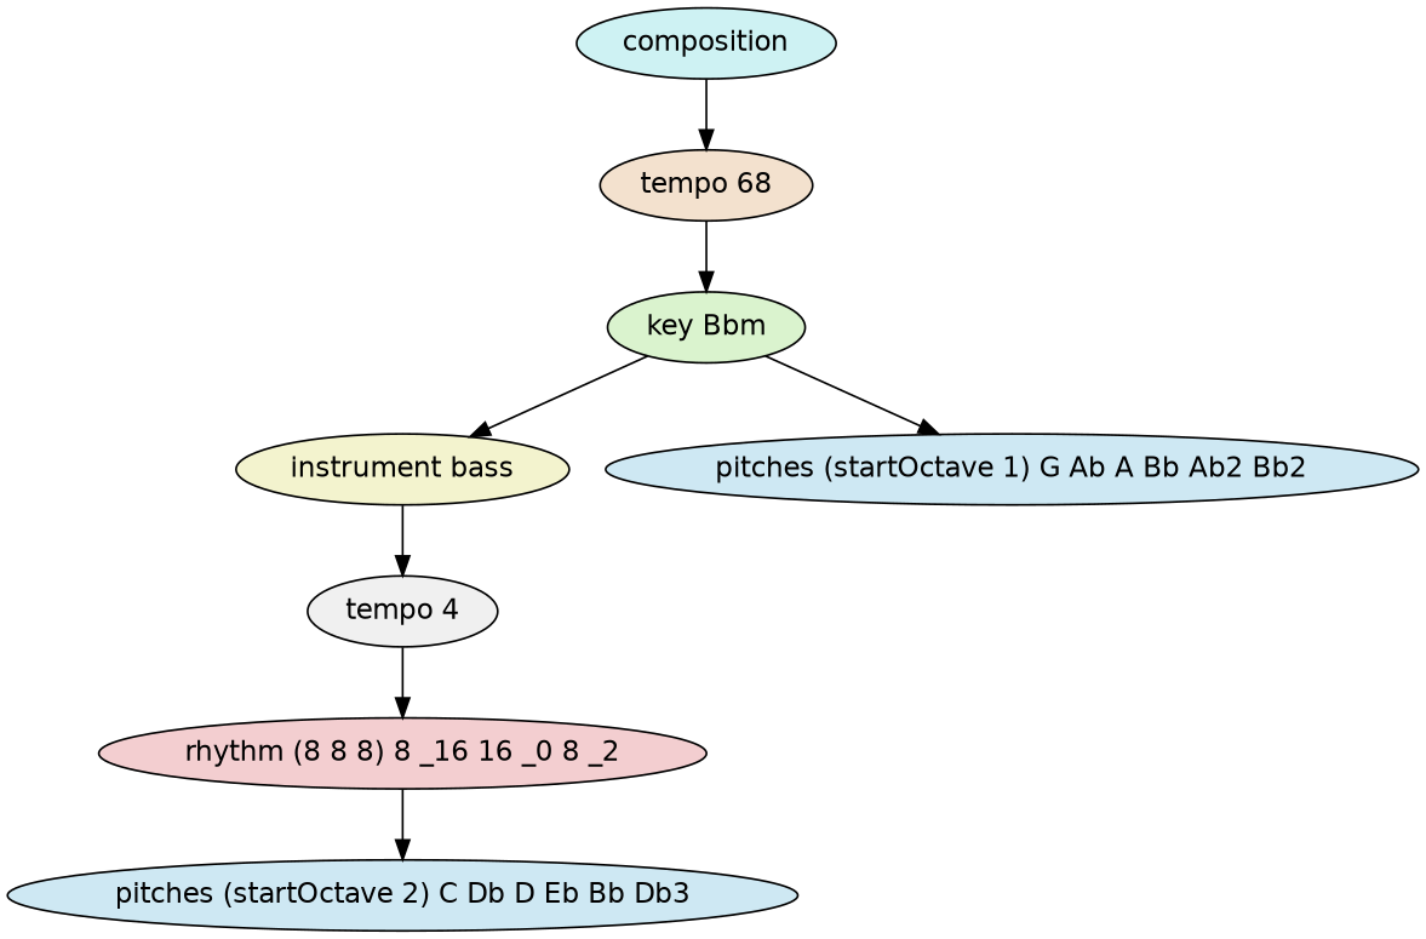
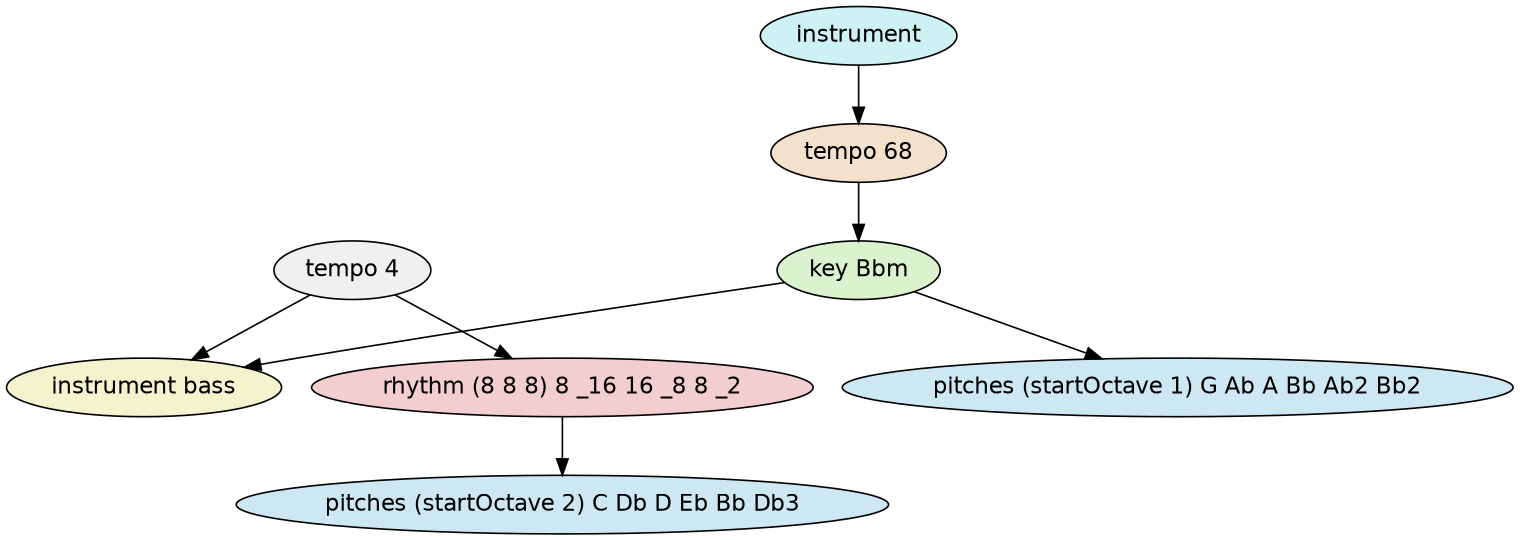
  digraph {
    fontname="DejaVu Sans"
    ordering=out
    node [fillcolor="#cee8f3" fontname="DejaVu Sans" style=filled]
    edge [fontname="DejaVu Sans"]
-   n1 [fillcolor="#cef2f3" label=composition]
+   n1 [fillcolor="#cef2f3" label=instrument]
    n2 [fillcolor="#f3e1ce" label="tempo 68"]
    n3 [fillcolor="#daf3ce" label="key Bbm"]
    n4 [fillcolor="#f3f3ce" label="instrument bass"]
    n5 [label="pitches (startOctave 1) G Ab A Bb Ab2 Bb2"]
    n6 [fillcolor="#f0f0f0" label="tempo 4"]
-   n7 [fillcolor="#f3ced0" label="rhythm (8 8 8) 8 _16 16 _0 8 _2"]
+   n7 [fillcolor="#f3ced0" label="rhythm (8 8 8) 8 _16 16 _8 8 _2"]
    n8 [label="pitches (startOctave 2) C Db D Eb Bb Db3"]
    n1 -> n2
    n2 -> n3
    n3 -> n4
    n3 -> n5
-   n4 -> n6
+   n6 -> n4
    n6 -> n7
    n7 -> n8
  }
